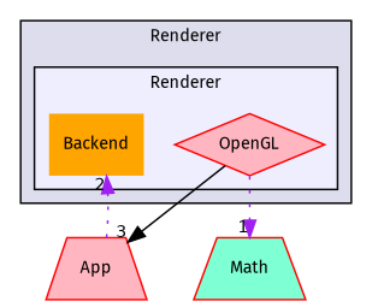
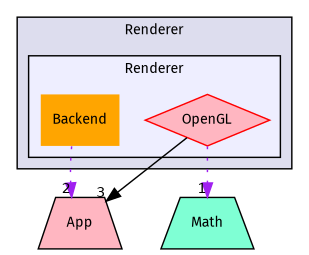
  digraph {
    compound=true
    fontname="Fira Sans"
    node [fontname="Fira Sans" fontsize=10 shape=trapezium style=filled fillcolor=lightpink]
    edge [labeldistance=1.5 labelfontname=Helvetica labelfontsize=10 color=purple style=dotted fontname="Fira Sans"]
    n1 [label=Backend shape=plaintext fillcolor=orange]
    n2 [color=red label=OpenGL shape=diamond]
-   n3 [label=Math fillcolor=aquamarine color=red]
-   n4 [color=red label=App]
+   n3 [label=Math fillcolor=aquamarine]
+   n4 [color=black label=App]
    subgraph cluster_1 {
      bgcolor="#ddddee"
      fontsize=10
      label=Renderer
      pencolor=black
      subgraph cluster_2 {
        bgcolor="#eeeeff"
        fontsize=10
        pencolor=black
        n1
        n2
      }
    }
    n2 -> n3 [headlabel=1]
    n2 -> n4 [headlabel=3 color=black style=solid]
-   n4 -> n1 [headlabel=2]
+   n1 -> n4 [headlabel=2]
  }
